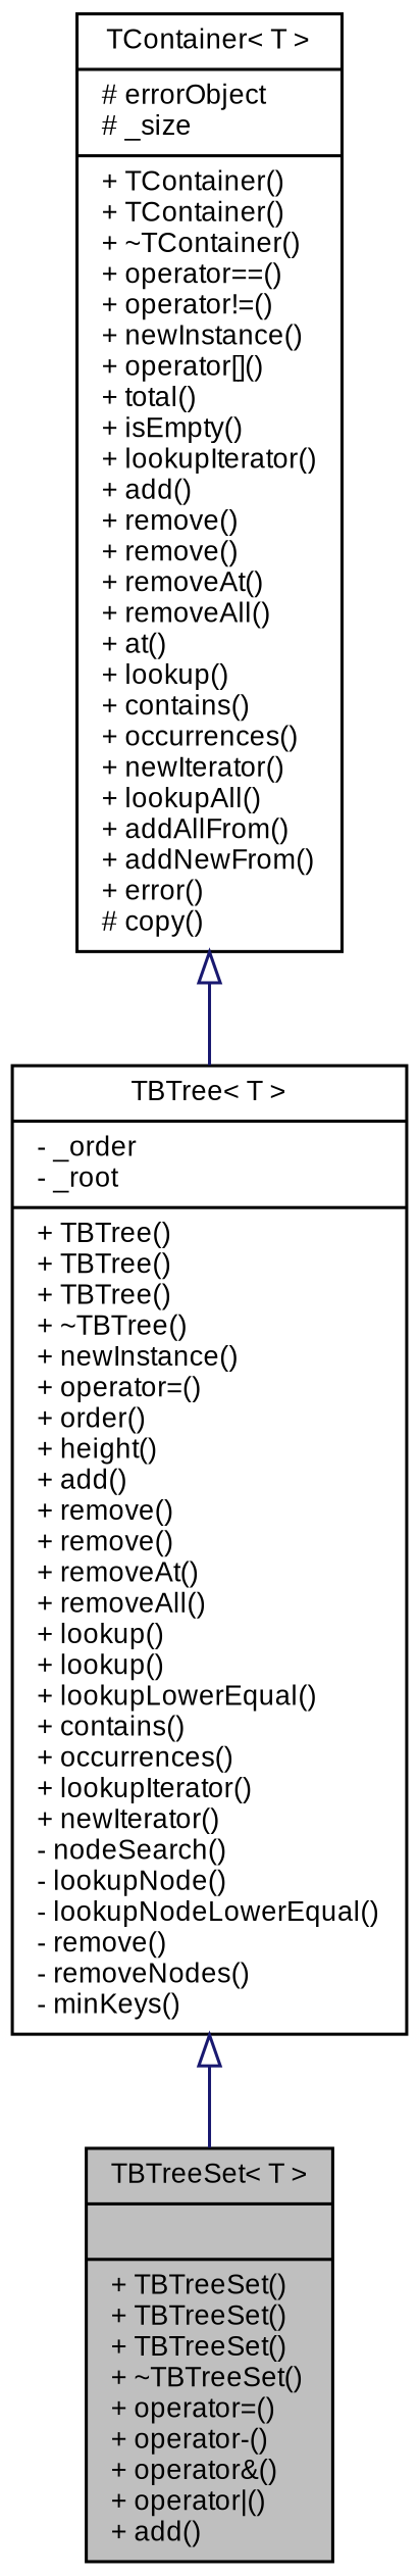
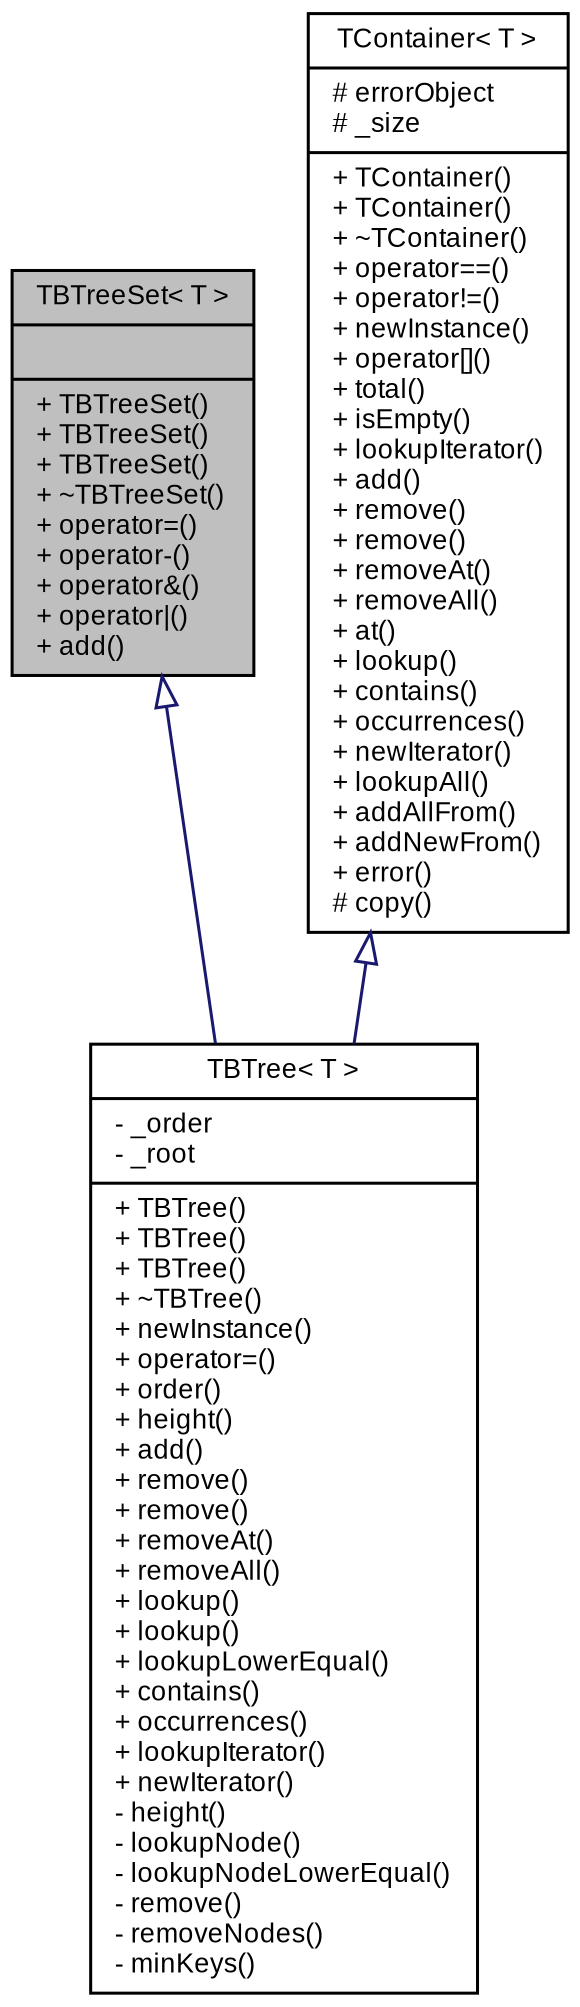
  digraph {
    node [color=black fontname=Arial fontsize=9 shape=record]
    edge [arrowtail=empty color=midnightblue dir=back fontname=Arial fontsize=9 labelfontname=Arial labelfontsize=9 style=solid]
    n1 [fillcolor=grey75 fontcolor=black height=0.2 label="{TBTreeSet\< T \>\n||+ TBTreeSet()\l+ TBTreeSet()\l+ TBTreeSet()\l+ ~TBTreeSet()\l+ operator=()\l+ operator-()\l+ operator&()\l+ operator\|()\l+ add()\l}" style=filled width=0.4]
-   n2 [height=0.2 label="{TBTree\< T \>\n|- _order\l- _root\l|+ TBTree()\l+ TBTree()\l+ TBTree()\l+ ~TBTree()\l+ newInstance()\l+ operator=()\l+ order()\l+ height()\l+ add()\l+ remove()\l+ remove()\l+ removeAt()\l+ removeAll()\l+ lookup()\l+ lookup()\l+ lookupLowerEqual()\l+ contains()\l+ occurrences()\l+ lookupIterator()\l+ newIterator()\l- nodeSearch()\l- lookupNode()\l- lookupNodeLowerEqual()\l- remove()\l- removeNodes()\l- minKeys()\l}" width=0.4]
+   n2 [height=0.2 label="{TBTree\< T \>\n|- _order\l- _root\l|+ TBTree()\l+ TBTree()\l+ TBTree()\l+ ~TBTree()\l+ newInstance()\l+ operator=()\l+ order()\l+ height()\l+ add()\l+ remove()\l+ remove()\l+ removeAt()\l+ removeAll()\l+ lookup()\l+ lookup()\l+ lookupLowerEqual()\l+ contains()\l+ occurrences()\l+ lookupIterator()\l+ newIterator()\l- height()\l- lookupNode()\l- lookupNodeLowerEqual()\l- remove()\l- removeNodes()\l- minKeys()\l}" width=0.4]
    n3 [height=0.2 label="{TContainer\< T \>\n|# errorObject\l# _size\l|+ TContainer()\l+ TContainer()\l+ ~TContainer()\l+ operator==()\l+ operator!=()\l+ newInstance()\l+ operator[]()\l+ total()\l+ isEmpty()\l+ lookupIterator()\l+ add()\l+ remove()\l+ remove()\l+ removeAt()\l+ removeAll()\l+ at()\l+ lookup()\l+ contains()\l+ occurrences()\l+ newIterator()\l+ lookupAll()\l+ addAllFrom()\l+ addNewFrom()\l+ error()\l# copy()\l}" width=0.4]
-   n2 -> n1
+   n1 -> n2
    n3 -> n2
  }
